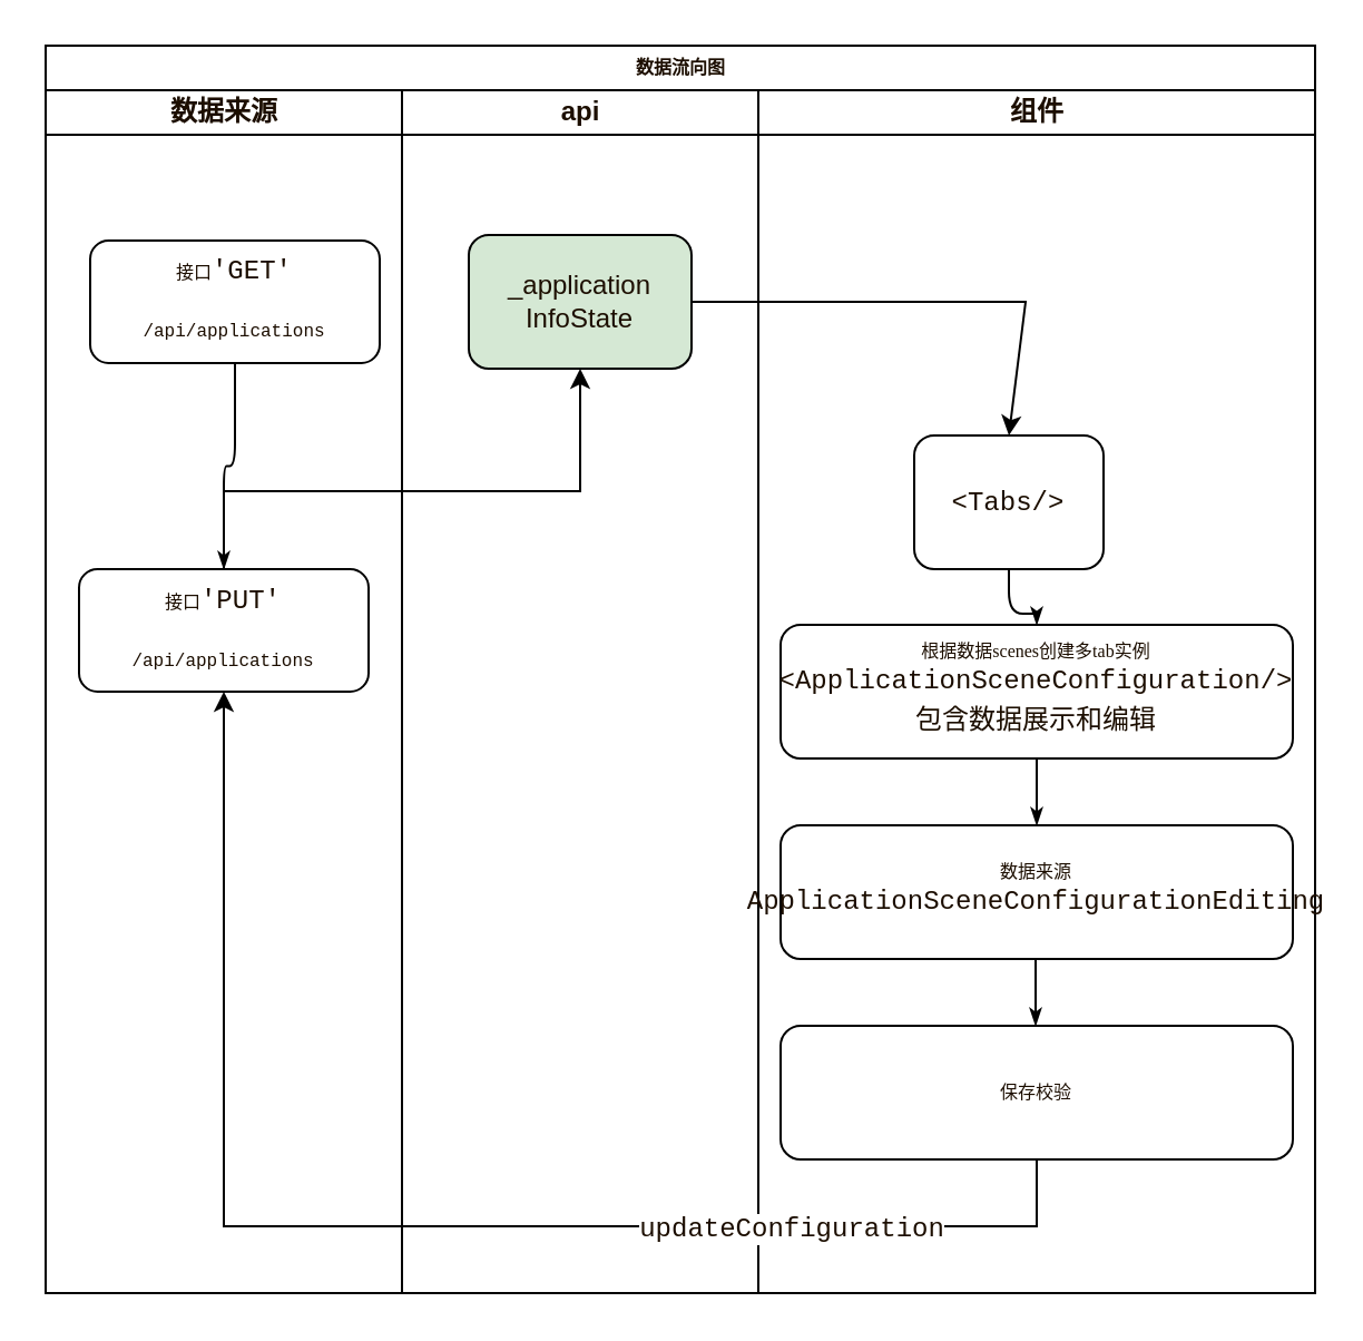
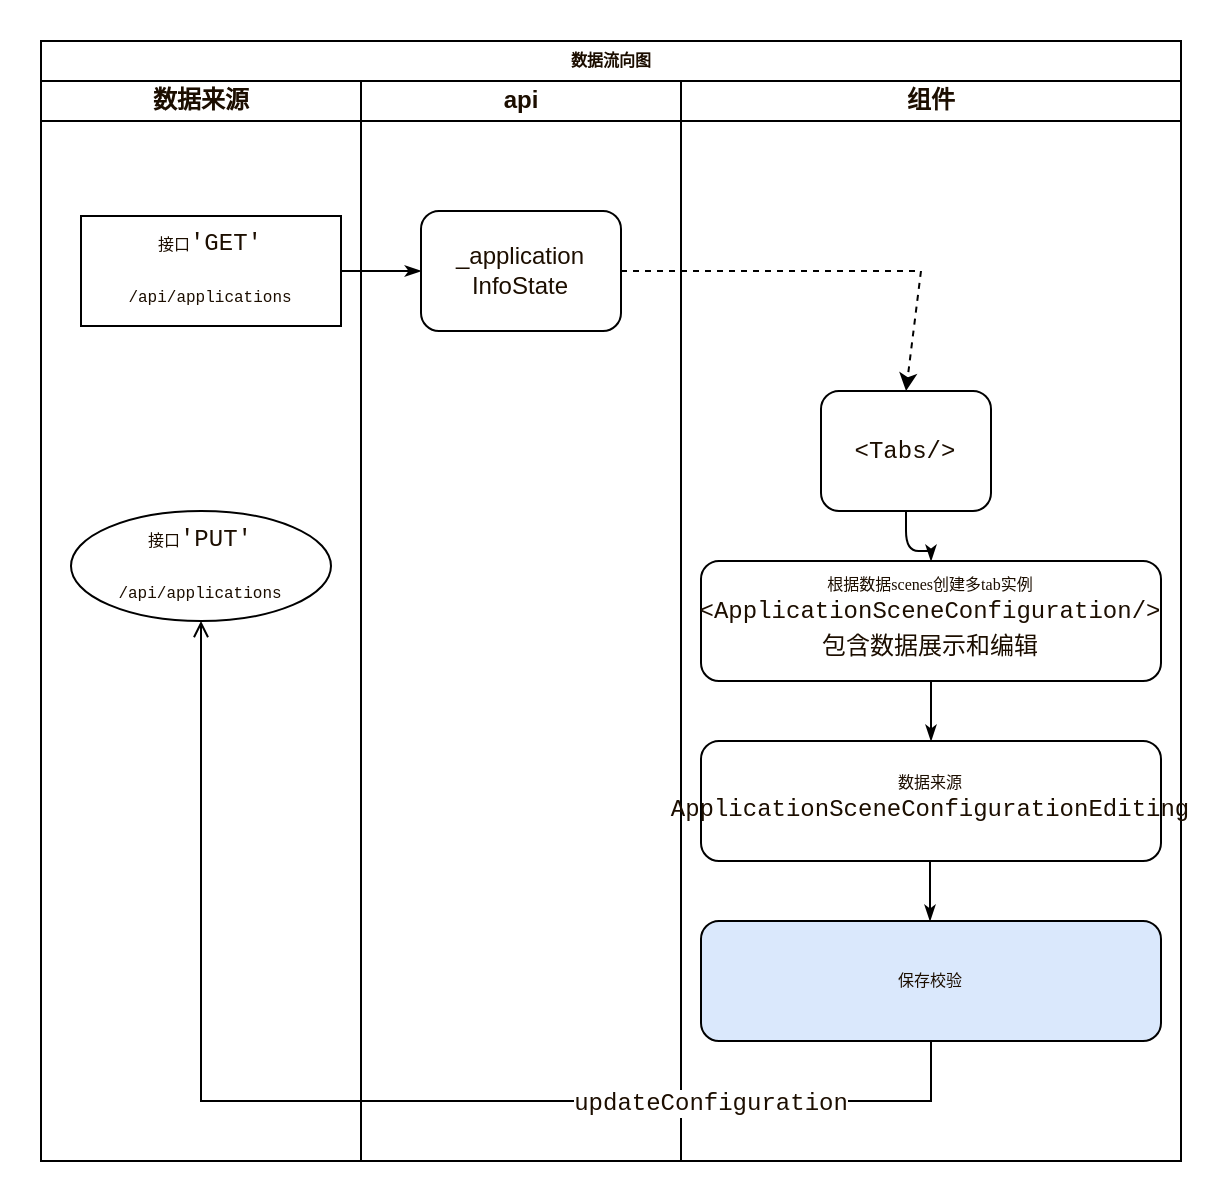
  <mxCell id="0" />
  <mxCell id="1" parent="0" />
  <mxCell id="2" value="数据流向图" style="swimlane;html=1;childLayout=stackLayout;startSize=20;rounded=0;shadow=0;labelBackgroundColor=none;strokeWidth=1;fontFamily=Verdana;fontSize=8;align=center;fontColor=#1C0E00;" parent="1" vertex="1"><mxGeometry x="20" y="20" width="570" height="560" as="geometry" /></mxCell>
  <mxCell id="3" value="数据来源" style="swimlane;html=1;startSize=20;fontColor=#1C0E00;labelBackgroundColor=none;" parent="2" vertex="1"><mxGeometry y="20" width="160" height="540" as="geometry" /></mxCell>
- <mxCell id="4" value="&lt;p style=&quot;line-height: 18px;&quot;&gt;&lt;font style=&quot;&quot; face=&quot;Menlo, Monaco, Courier New, monospace&quot;&gt;接口&lt;/font&gt;&lt;span style=&quot;font-family: Menlo, Monaco, &amp;quot;Courier New&amp;quot;, monospace; font-size: 12px;&quot;&gt;'GET'&lt;/span&gt;&lt;/p&gt;&lt;p style=&quot;line-height: 18px;&quot;&gt;&lt;font style=&quot;&quot; face=&quot;Menlo, Monaco, Courier New, monospace&quot;&gt;/api/applications&lt;/font&gt;&lt;br&gt;&lt;/p&gt;" style="rounded=1;whiteSpace=wrap;html=1;shadow=0;labelBackgroundColor=none;strokeWidth=1;fontFamily=Verdana;fontSize=8;align=center;fontColor=#1C0E00;" parent="3" vertex="1"><mxGeometry x="20" y="67.5" width="130" height="55" as="geometry" /></mxCell>
- <mxCell id="5" value="&lt;p style=&quot;line-height: 18px;&quot;&gt;&lt;font style=&quot;&quot; face=&quot;Menlo, Monaco, Courier New, monospace&quot;&gt;接口&lt;/font&gt;&lt;span style=&quot;font-family: Menlo, Monaco, &amp;quot;Courier New&amp;quot;, monospace; font-size: 12px;&quot;&gt;'PUT'&lt;/span&gt;&lt;/p&gt;&lt;p style=&quot;line-height: 18px;&quot;&gt;&lt;font style=&quot;&quot; face=&quot;Menlo, Monaco, Courier New, monospace&quot;&gt;/api/applications&lt;/font&gt;&lt;br&gt;&lt;/p&gt;" style="rounded=1;whiteSpace=wrap;html=1;shadow=0;labelBackgroundColor=none;strokeWidth=1;fontFamily=Verdana;fontSize=8;align=center;fontColor=#1C0E00;" parent="3" vertex="1"><mxGeometry x="15" y="215" width="130" height="55" as="geometry" /></mxCell>
- <mxCell id="6" style="edgeStyle=orthogonalEdgeStyle;rounded=1;html=1;labelBackgroundColor=none;startArrow=none;startFill=0;startSize=5;endArrow=classicThin;endFill=1;endSize=5;jettySize=auto;orthogonalLoop=1;strokeWidth=1;fontFamily=Verdana;fontSize=8;fontColor=#1C0E00;" parent="2" source="4" target="5" edge="1"><mxGeometry relative="1" as="geometry" /></mxCell>
+ <mxCell id="4" value="&lt;p style=&quot;line-height: 18px;&quot;&gt;&lt;font style=&quot;&quot; face=&quot;Menlo, Monaco, Courier New, monospace&quot;&gt;接口&lt;/font&gt;&lt;span style=&quot;font-family: Menlo, Monaco, &amp;quot;Courier New&amp;quot;, monospace; font-size: 12px;&quot;&gt;'GET'&lt;/span&gt;&lt;/p&gt;&lt;p style=&quot;line-height: 18px;&quot;&gt;&lt;font style=&quot;&quot; face=&quot;Menlo, Monaco, Courier New, monospace&quot;&gt;/api/applications&lt;/font&gt;&lt;br&gt;&lt;/p&gt;" style="whiteSpace=wrap;html=1;shadow=0;labelBackgroundColor=none;strokeWidth=1;fontFamily=Verdana;fontSize=8;align=center;fontColor=#1C0E00;rounded=0;" parent="3" vertex="1"><mxGeometry x="20" y="67.5" width="130" height="55" as="geometry" /></mxCell>
+ <mxCell id="5" value="&lt;p style=&quot;line-height: 18px;&quot;&gt;&lt;font style=&quot;&quot; face=&quot;Menlo, Monaco, Courier New, monospace&quot;&gt;接口&lt;/font&gt;&lt;span style=&quot;font-family: Menlo, Monaco, &amp;quot;Courier New&amp;quot;, monospace; font-size: 12px;&quot;&gt;'PUT'&lt;/span&gt;&lt;/p&gt;&lt;p style=&quot;line-height: 18px;&quot;&gt;&lt;font style=&quot;&quot; face=&quot;Menlo, Monaco, Courier New, monospace&quot;&gt;/api/applications&lt;/font&gt;&lt;br&gt;&lt;/p&gt;" style="ellipse;whiteSpace=wrap;html=1;shadow=0;labelBackgroundColor=none;strokeWidth=1;fontFamily=Verdana;fontSize=8;align=center;fontColor=#1C0E00;" parent="3" vertex="1"><mxGeometry x="15" y="215" width="130" height="55" as="geometry" /></mxCell>
+ <mxCell id="6" style="edgeStyle=orthogonalEdgeStyle;rounded=1;html=1;labelBackgroundColor=none;startArrow=none;startFill=0;startSize=5;endArrow=classicThin;endFill=1;endSize=5;jettySize=auto;orthogonalLoop=1;strokeWidth=1;fontFamily=Verdana;fontSize=8;fontColor=#1C0E00;" parent="2" source="4" target="8" edge="1"><mxGeometry relative="1" as="geometry" /></mxCell>
  <mxCell id="7" value="api" style="swimlane;html=1;startSize=20;fontColor=#1C0E00;labelBackgroundColor=none;" parent="2" vertex="1"><mxGeometry x="160" y="20" width="160" height="540" as="geometry" /></mxCell>
- <mxCell id="8" value="&lt;p&gt;&lt;font face=&quot;Helvetica&quot;&gt;&lt;span style=&quot;font-size: 12px;&quot;&gt;_application&lt;br&gt;&lt;/span&gt;&lt;span style=&quot;font-size: 12px;&quot;&gt;InfoState&lt;/span&gt;&lt;/font&gt;&lt;/p&gt;" style="rounded=1;whiteSpace=wrap;html=1;shadow=0;labelBackgroundColor=none;strokeWidth=1;fontFamily=Verdana;fontSize=8;align=center;fontColor=#1C0E00;fillColor=#d5e8d4;" parent="7" vertex="1"><mxGeometry x="30" y="65" width="100" height="60" as="geometry" /></mxCell>
+ <mxCell id="8" value="&lt;p&gt;&lt;font face=&quot;Helvetica&quot;&gt;&lt;span style=&quot;font-size: 12px;&quot;&gt;_application&lt;br&gt;&lt;/span&gt;&lt;span style=&quot;font-size: 12px;&quot;&gt;InfoState&lt;/span&gt;&lt;/font&gt;&lt;/p&gt;" style="rounded=1;whiteSpace=wrap;html=1;shadow=0;labelBackgroundColor=none;strokeWidth=1;fontFamily=Verdana;fontSize=8;align=center;fontColor=#1C0E00;" parent="7" vertex="1"><mxGeometry x="30" y="65" width="100" height="60" as="geometry" /></mxCell>
  <mxCell id="9" value="组件" style="swimlane;html=1;startSize=20;fontColor=#1C0E00;labelBackgroundColor=none;" parent="2" vertex="1"><mxGeometry x="320" y="20" width="250" height="540" as="geometry" /></mxCell>
  <mxCell id="10" value="&lt;div style=&quot;font-family: Menlo, Monaco, &amp;quot;Courier New&amp;quot;, monospace; font-size: 12px; line-height: 18px;&quot;&gt;&lt;span style=&quot;&quot;&gt;&amp;lt;Tabs/&amp;gt;&lt;/span&gt;&lt;/div&gt;" style="rounded=1;whiteSpace=wrap;html=1;shadow=0;labelBackgroundColor=none;strokeWidth=1;fontFamily=Verdana;fontSize=8;align=center;fontColor=#1C0E00;" parent="9" vertex="1"><mxGeometry x="70" y="155" width="85" height="60" as="geometry" /></mxCell>
  <mxCell id="11" style="edgeStyle=orthogonalEdgeStyle;rounded=1;html=1;labelBackgroundColor=none;startArrow=none;startFill=0;startSize=5;endArrow=classicThin;endFill=1;endSize=5;jettySize=auto;orthogonalLoop=1;strokeWidth=1;fontFamily=Verdana;fontSize=8;entryX=0.5;entryY=0;entryDx=0;entryDy=0;fontColor=#1C0E00;" parent="9" source="10" target="12" edge="1"><mxGeometry relative="1" as="geometry"><mxPoint x="80" y="240" as="targetPoint" /></mxGeometry></mxCell>
  <mxCell id="12" value="根据数据scenes创建多tab实例&lt;br&gt;&lt;div style=&quot;font-family: Menlo, Monaco, &amp;quot;Courier New&amp;quot;, monospace; font-size: 12px; line-height: 18px;&quot;&gt; &lt;span style=&quot;&quot;&gt;&amp;lt;ApplicationSceneConfiguration/&amp;gt;&lt;br&gt;包含数据展示和编辑&lt;/span&gt;&lt;/div&gt;" style="rounded=1;whiteSpace=wrap;html=1;shadow=0;labelBackgroundColor=none;strokeWidth=1;fontFamily=Verdana;fontSize=8;align=center;fontColor=#1C0E00;" parent="9" vertex="1"><mxGeometry x="10" y="240" width="230" height="60" as="geometry" /></mxCell>
  <mxCell id="13" value="数据来源&lt;br&gt;&lt;div style=&quot;font-family: Menlo, Monaco, &amp;quot;Courier New&amp;quot;, monospace; font-size: 12px; line-height: 18px;&quot;&gt;ApplicationSceneConfigurationEditing&lt;/div&gt;" style="rounded=1;whiteSpace=wrap;html=1;shadow=0;labelBackgroundColor=none;strokeWidth=1;fontFamily=Verdana;fontSize=8;align=center;fontColor=#1C0E00;" parent="9" vertex="1"><mxGeometry x="10" y="330" width="230" height="60" as="geometry" /></mxCell>
  <mxCell id="14" style="edgeStyle=orthogonalEdgeStyle;rounded=1;html=1;labelBackgroundColor=none;startArrow=none;startFill=0;startSize=5;endArrow=classicThin;endFill=1;endSize=5;jettySize=auto;orthogonalLoop=1;strokeWidth=1;fontFamily=Verdana;fontSize=8;exitX=0.5;exitY=1;exitDx=0;exitDy=0;entryX=0.5;entryY=0;entryDx=0;entryDy=0;fontColor=#1C0E00;" parent="9" source="12" target="13" edge="1"><mxGeometry relative="1" as="geometry"><mxPoint x="79.5" y="300" as="sourcePoint" /><mxPoint x="79.5" y="325" as="targetPoint" /><Array as="points"><mxPoint x="125" y="320" /><mxPoint x="125" y="320" /></Array></mxGeometry></mxCell>
- <mxCell id="15" value="保存校验" style="rounded=1;whiteSpace=wrap;html=1;shadow=0;labelBackgroundColor=none;strokeWidth=1;fontFamily=Verdana;fontSize=8;align=center;fontColor=#1C0E00;" parent="9" vertex="1"><mxGeometry x="10" y="420" width="230" height="60" as="geometry" /></mxCell>
+ <mxCell id="15" value="保存校验" style="rounded=1;whiteSpace=wrap;html=1;shadow=0;labelBackgroundColor=none;strokeWidth=1;fontFamily=Verdana;fontSize=8;align=center;fontColor=#1C0E00;fillColor=#dae8fc;" parent="9" vertex="1"><mxGeometry x="10" y="420" width="230" height="60" as="geometry" /></mxCell>
  <mxCell id="16" style="edgeStyle=orthogonalEdgeStyle;rounded=1;html=1;labelBackgroundColor=none;startArrow=none;startFill=0;startSize=5;endArrow=classicThin;endFill=1;endSize=5;jettySize=auto;orthogonalLoop=1;strokeWidth=1;fontFamily=Verdana;fontSize=8;exitX=0.5;exitY=1;exitDx=0;exitDy=0;entryX=0.5;entryY=0;entryDx=0;entryDy=0;fontColor=#1C0E00;" parent="9" edge="1"><mxGeometry relative="1" as="geometry"><mxPoint x="124.5" y="390" as="sourcePoint" /><mxPoint x="124.5" y="420" as="targetPoint" /><Array as="points"><mxPoint x="124.5" y="410" /><mxPoint x="124.5" y="410" /></Array></mxGeometry></mxCell>
- <mxCell id="17" value="" style="endArrow=classic;html=1;rounded=0;fontFamily=Helvetica;fontColor=#1C0E00;jumpSize=0;exitX=1;exitY=0.5;exitDx=0;exitDy=0;entryX=0.5;entryY=0;entryDx=0;entryDy=0;labelBackgroundColor=none;" parent="2" source="8" target="10" edge="1"><mxGeometry width="50" height="50" relative="1" as="geometry"><mxPoint x="370" y="150" as="sourcePoint" /><mxPoint x="420" y="100" as="targetPoint" /><Array as="points"><mxPoint x="440" y="115" /></Array></mxGeometry></mxCell>
- <mxCell id="18" value="" style="endArrow=classic;html=1;rounded=0;fontFamily=Helvetica;fontColor=#1C0E00;exitX=0.5;exitY=1;exitDx=0;exitDy=0;labelBackgroundColor=none;entryX=0.5;entryY=1;entryDx=0;entryDy=0;" parent="2" source="15" edge="1" target="5"><mxGeometry width="50" height="50" relative="1" as="geometry"><mxPoint x="320" y="360" as="sourcePoint" /><mxPoint x="240" y="150" as="targetPoint" /><Array as="points"><mxPoint x="445" y="530" /><mxPoint x="80" y="530" /></Array></mxGeometry></mxCell>
+ <mxCell id="17" value="" style="endArrow=classic;html=1;rounded=0;fontFamily=Helvetica;fontColor=#1C0E00;jumpSize=0;exitX=1;exitY=0.5;exitDx=0;exitDy=0;entryX=0.5;entryY=0;entryDx=0;entryDy=0;labelBackgroundColor=none;dashed=1;" parent="2" source="8" target="10" edge="1"><mxGeometry width="50" height="50" relative="1" as="geometry"><mxPoint x="370" y="150" as="sourcePoint" /><mxPoint x="420" y="100" as="targetPoint" /><Array as="points"><mxPoint x="440" y="115" /></Array></mxGeometry></mxCell>
+ <mxCell id="18" value="" style="endArrow=open;html=1;rounded=0;fontFamily=Helvetica;fontColor=#1C0E00;exitX=0.5;exitY=1;exitDx=0;exitDy=0;labelBackgroundColor=none;entryX=0.5;entryY=1;entryDx=0;entryDy=0;" parent="2" source="15" edge="1" target="5"><mxGeometry width="50" height="50" relative="1" as="geometry"><mxPoint x="320" y="360" as="sourcePoint" /><mxPoint x="240" y="150" as="targetPoint" /><Array as="points"><mxPoint x="445" y="530" /><mxPoint x="80" y="530" /></Array></mxGeometry></mxCell>
  <mxCell id="19" value="&lt;div style=&quot;font-family: Menlo, Monaco, &amp;quot;Courier New&amp;quot;, monospace; font-size: 12px; line-height: 18px;&quot;&gt;&lt;span style=&quot;background-color: rgb(255, 255, 255);&quot;&gt;updateConfiguration&lt;/span&gt;&lt;/div&gt;" style="edgeLabel;html=1;align=center;verticalAlign=middle;resizable=0;points=[];fontFamily=Helvetica;fontColor=#1C0E00;labelBackgroundColor=none;" parent="18" vertex="1" connectable="0"><mxGeometry x="-0.398" relative="1" as="geometry"><mxPoint x="50" as="offset" /></mxGeometry></mxCell>
- <mxCell id="20" value="" style="endArrow=classic;html=1;rounded=0;exitX=0.5;exitY=0;exitDx=0;exitDy=0;entryX=0.5;entryY=1;entryDx=0;entryDy=0;" edge="1" parent="2" source="5" target="8"><mxGeometry width="50" height="50" relative="1" as="geometry"><mxPoint x="10" y="154.289" as="sourcePoint" /><mxPoint x="150" y="224.289" as="targetPoint" /><Array as="points"><mxPoint x="80" y="200" /><mxPoint x="240" y="200" /></Array></mxGeometry></mxCell>
